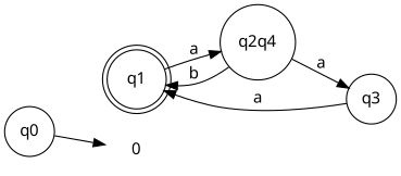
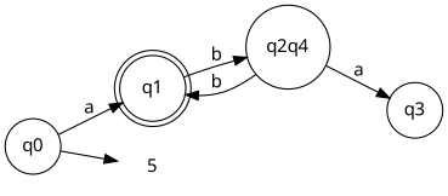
  digraph {
    fontname="Noto Sans"
    rankdir=LR
    node [fontname="Noto Sans" shape=circle]
    edge [fontname="Noto Sans"]
    q1 [shape=doublecircle]
    q2q4
    q3
    q0
-   0 [shape=none]
-   q1 -> q2q4 [label=a]
+   0 [shape=none label=5]
+   q1 -> q2q4 [label=b]
    q2q4 -> q1 [label=b]
    q2q4 -> q3 [label=a]
-   q3 -> q1 [label=a]
+   q0 -> q1 [label=a]
    q0 -> 0
  }
